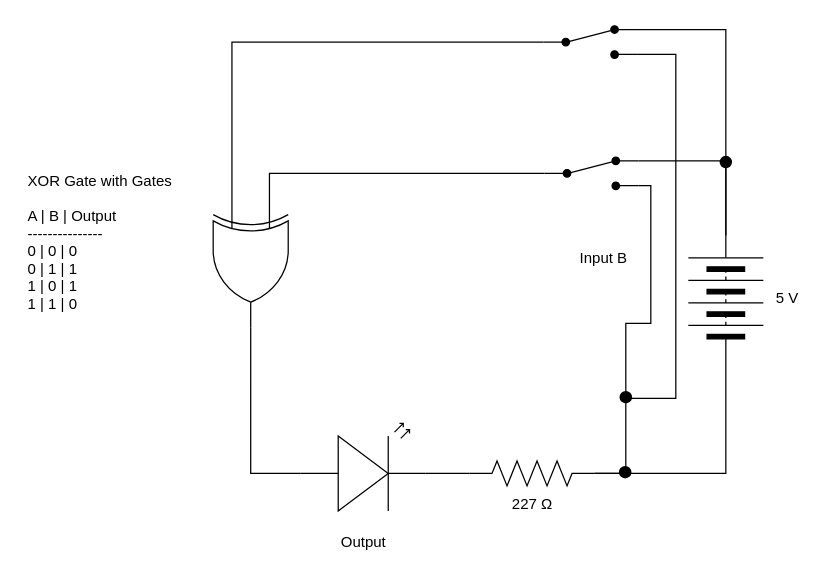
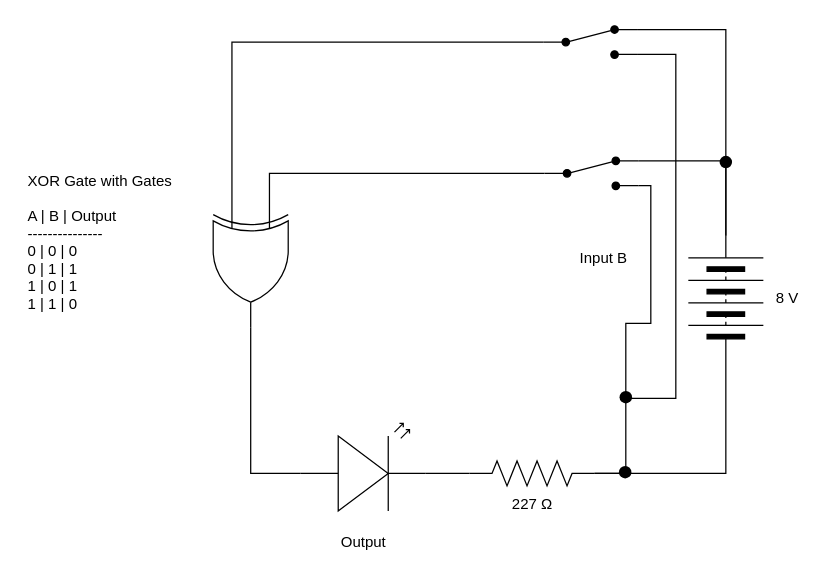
  <mxCell id="0" />
  <mxCell id="1" parent="0" />
  <mxCell id="2" value="" style="verticalLabelPosition=bottom;shadow=0;dashed=0;align=center;html=1;verticalAlign=top;shape=mxgraph.electrical.opto_electronics.led_2;pointerEvents=1;rotation=-180;flipH=1;flipV=1;" parent="1" vertex="1"><mxGeometry x="240" y="338" width="100" height="70" as="geometry" /></mxCell>
  <mxCell id="3" style="edgeStyle=orthogonalEdgeStyle;html=1;exitX=1;exitY=0.5;exitDx=0;exitDy=0;exitPerimeter=0;entryX=0;entryY=0.5;entryDx=0;entryDy=0;rounded=0;curved=0;endArrow=none;endFill=0;" parent="1" source="4" target="6" edge="1"><mxGeometry relative="1" as="geometry" /></mxCell>
  <mxCell id="4" value="" style="pointerEvents=1;verticalLabelPosition=bottom;shadow=0;dashed=0;align=center;html=1;verticalAlign=top;shape=mxgraph.electrical.resistors.resistor_2;rotation=0;flipV=0;flipH=0;" parent="1" vertex="1"><mxGeometry x="375" y="368" width="100" height="20" as="geometry" /></mxCell>
  <mxCell id="5" value="227&amp;nbsp;Ω" style="text;html=1;align=center;verticalAlign=middle;resizable=0;points=[];autosize=1;strokeColor=none;fillColor=none;" parent="1" vertex="1"><mxGeometry x="395" y="388" width="60" height="30" as="geometry" /></mxCell>
  <mxCell id="6" value="" style="pointerEvents=1;verticalLabelPosition=bottom;shadow=0;dashed=0;align=center;html=1;verticalAlign=top;shape=mxgraph.electrical.miscellaneous.batteryStack;rotation=-90;" parent="1" vertex="1"><mxGeometry x="530" y="208" width="100" height="60" as="geometry" /></mxCell>
  <mxCell id="7" style="edgeStyle=orthogonalEdgeStyle;html=1;exitX=1;exitY=0.12;exitDx=0;exitDy=0;entryX=1;entryY=0.5;entryDx=0;entryDy=0;rounded=0;curved=0;endArrow=none;endFill=0;" parent="1" source="9" target="6" edge="1"><mxGeometry relative="1" as="geometry" /></mxCell>
  <mxCell id="8" style="edgeStyle=orthogonalEdgeStyle;html=1;exitX=1;exitY=0.88;exitDx=0;exitDy=0;rounded=0;endArrow=none;endFill=0;" parent="1" source="9" edge="1"><mxGeometry relative="1" as="geometry"><mxPoint x="500" y="318" as="targetPoint" /><Array as="points"><mxPoint x="540" y="43" /><mxPoint x="540" y="318" /></Array></mxGeometry></mxCell>
  <mxCell id="9" value="" style="html=1;shape=mxgraph.electrical.electro-mechanical.twoWaySwitch;aspect=fixed;elSwitchState=2;flipH=0;flipV=0;fillColor=#000000;" parent="1" vertex="1"><mxGeometry x="434" y="20" width="75" height="26" as="geometry" /></mxCell>
  <mxCell id="10" style="edgeStyle=orthogonalEdgeStyle;html=1;exitX=1;exitY=0.12;exitDx=0;exitDy=0;entryX=1;entryY=0.5;entryDx=0;entryDy=0;rounded=0;endArrow=none;endFill=0;" parent="1" source="11" target="6" edge="1"><mxGeometry relative="1" as="geometry" /></mxCell>
  <mxCell id="11" value="" style="html=1;shape=mxgraph.electrical.electro-mechanical.twoWaySwitch;aspect=fixed;elSwitchState=2;flipH=0;flipV=0;fillColor=#000000;" parent="1" vertex="1"><mxGeometry x="435" y="125" width="75" height="26" as="geometry" /></mxCell>
  <mxCell id="12" value="Input B" style="text;html=1;align=center;verticalAlign=middle;resizable=0;points=[];autosize=1;strokeColor=none;fillColor=none;" parent="1" vertex="1"><mxGeometry x="451.5" y="191" width="60" height="30" as="geometry" /></mxCell>
  <mxCell id="13" value="XOR Gate with Gates&#10;&#10;A | B | Output&#10;---------------&#10;0 | 0 | 0&#10;0 | 1 | 1&#10;1 | 0 | 1&#10;1 | 1 | 0" style="text;align=left;verticalAlign=middle;resizable=0;points=[];autosize=1;strokeColor=none;fillColor=none;" parent="1" vertex="1"><mxGeometry y="128" width="140" height="130" as="geometry" x="20" /></mxCell>
  <mxCell id="14" style="edgeStyle=orthogonalEdgeStyle;html=1;entryX=0;entryY=0.57;entryDx=0;entryDy=0;entryPerimeter=0;endArrow=none;endFill=0;rounded=0;" parent="1" target="2" edge="1"><mxGeometry relative="1" as="geometry"><Array as="points"><mxPoint x="200" y="378" /></Array><mxPoint x="200" y="308" as="sourcePoint" /></mxGeometry></mxCell>
  <mxCell id="15" style="edgeStyle=orthogonalEdgeStyle;html=1;exitX=1;exitY=0.57;exitDx=0;exitDy=0;exitPerimeter=0;entryX=0;entryY=0.5;entryDx=0;entryDy=0;entryPerimeter=0;endArrow=none;endFill=0;rounded=0;curved=0;" parent="1" source="2" target="4" edge="1"><mxGeometry relative="1" as="geometry" /></mxCell>
  <mxCell id="16" style="edgeStyle=orthogonalEdgeStyle;html=1;exitX=1;exitY=0.88;exitDx=0;exitDy=0;entryX=1;entryY=0.5;entryDx=0;entryDy=0;entryPerimeter=0;rounded=0;endArrow=none;endFill=0;" parent="1" source="11" target="4" edge="1"><mxGeometry relative="1" as="geometry"><Array as="points"><mxPoint x="520" y="148" /><mxPoint x="520" y="258" /><mxPoint x="500" y="258" /><mxPoint x="500" y="378" /></Array></mxGeometry></mxCell>
  <mxCell id="17" value="" style="shape=waypoint;sketch=0;size=6;pointerEvents=1;points=[];fillColor=none;resizable=0;rotatable=0;perimeter=centerPerimeter;snapToPoint=1;strokeWidth=3;" parent="1" vertex="1"><mxGeometry x="570" y="119" width="20" height="20" as="geometry" /></mxCell>
  <mxCell id="18" value="" style="shape=waypoint;sketch=0;size=6;pointerEvents=1;points=[];fillColor=none;resizable=0;rotatable=0;perimeter=centerPerimeter;snapToPoint=1;strokeWidth=3;" parent="1" vertex="1"><mxGeometry x="490" y="307" width="20" height="20" as="geometry" /></mxCell>
  <mxCell id="19" value="" style="shape=waypoint;sketch=0;size=6;pointerEvents=1;points=[];fillColor=none;resizable=0;rotatable=0;perimeter=centerPerimeter;snapToPoint=1;strokeWidth=3;" parent="1" vertex="1"><mxGeometry x="489.5" y="367" width="20" height="20" as="geometry" /></mxCell>
- <mxCell id="20" value="5 V" style="text;html=1;align=center;verticalAlign=middle;resizable=0;points=[];autosize=1;strokeColor=none;fillColor=none;" parent="1" vertex="1"><mxGeometry x="609" y="223" width="40" height="30" as="geometry" /></mxCell>
+ <mxCell id="20" value="8 V" style="text;html=1;align=center;verticalAlign=middle;resizable=0;points=[];autosize=1;strokeColor=none;fillColor=none;" parent="1" vertex="1"><mxGeometry x="609" y="223" width="40" height="30" as="geometry" /></mxCell>
  <mxCell id="21" value="Output" style="text;html=1;align=center;verticalAlign=middle;resizable=0;points=[];autosize=1;strokeColor=none;fillColor=none;" parent="1" vertex="1"><mxGeometry x="260" y="418" width="60" height="30" as="geometry" /></mxCell>
  <mxCell id="22" style="edgeStyle=orthogonalEdgeStyle;html=1;rounded=0;endArrow=none;endFill=0;" parent="1" source="23" edge="1"><mxGeometry relative="1" as="geometry"><mxPoint x="200" y="308" as="targetPoint" /></mxGeometry></mxCell>
  <mxCell id="23" value="" style="verticalLabelPosition=bottom;shadow=0;dashed=0;align=center;html=1;verticalAlign=top;shape=mxgraph.electrical.logic_gates.logic_gate;operation=xor;rotation=90;" parent="1" vertex="1"><mxGeometry x="150" y="181" width="100" height="60" as="geometry" /></mxCell>
  <mxCell id="24" style="edgeStyle=orthogonalEdgeStyle;html=1;entryX=0;entryY=0.75;entryDx=0;entryDy=0;entryPerimeter=0;rounded=0;endArrow=none;endFill=0;" parent="1" source="9" target="23" edge="1"><mxGeometry relative="1" as="geometry" /></mxCell>
  <mxCell id="25" style="edgeStyle=orthogonalEdgeStyle;html=1;exitX=0;exitY=0.5;exitDx=0;exitDy=0;entryX=0;entryY=0.25;entryDx=0;entryDy=0;entryPerimeter=0;rounded=0;endArrow=none;endFill=0;" parent="1" source="11" target="23" edge="1"><mxGeometry relative="1" as="geometry"><Array as="points"><mxPoint x="434" y="138" /><mxPoint x="215" y="138" /></Array></mxGeometry></mxCell>
